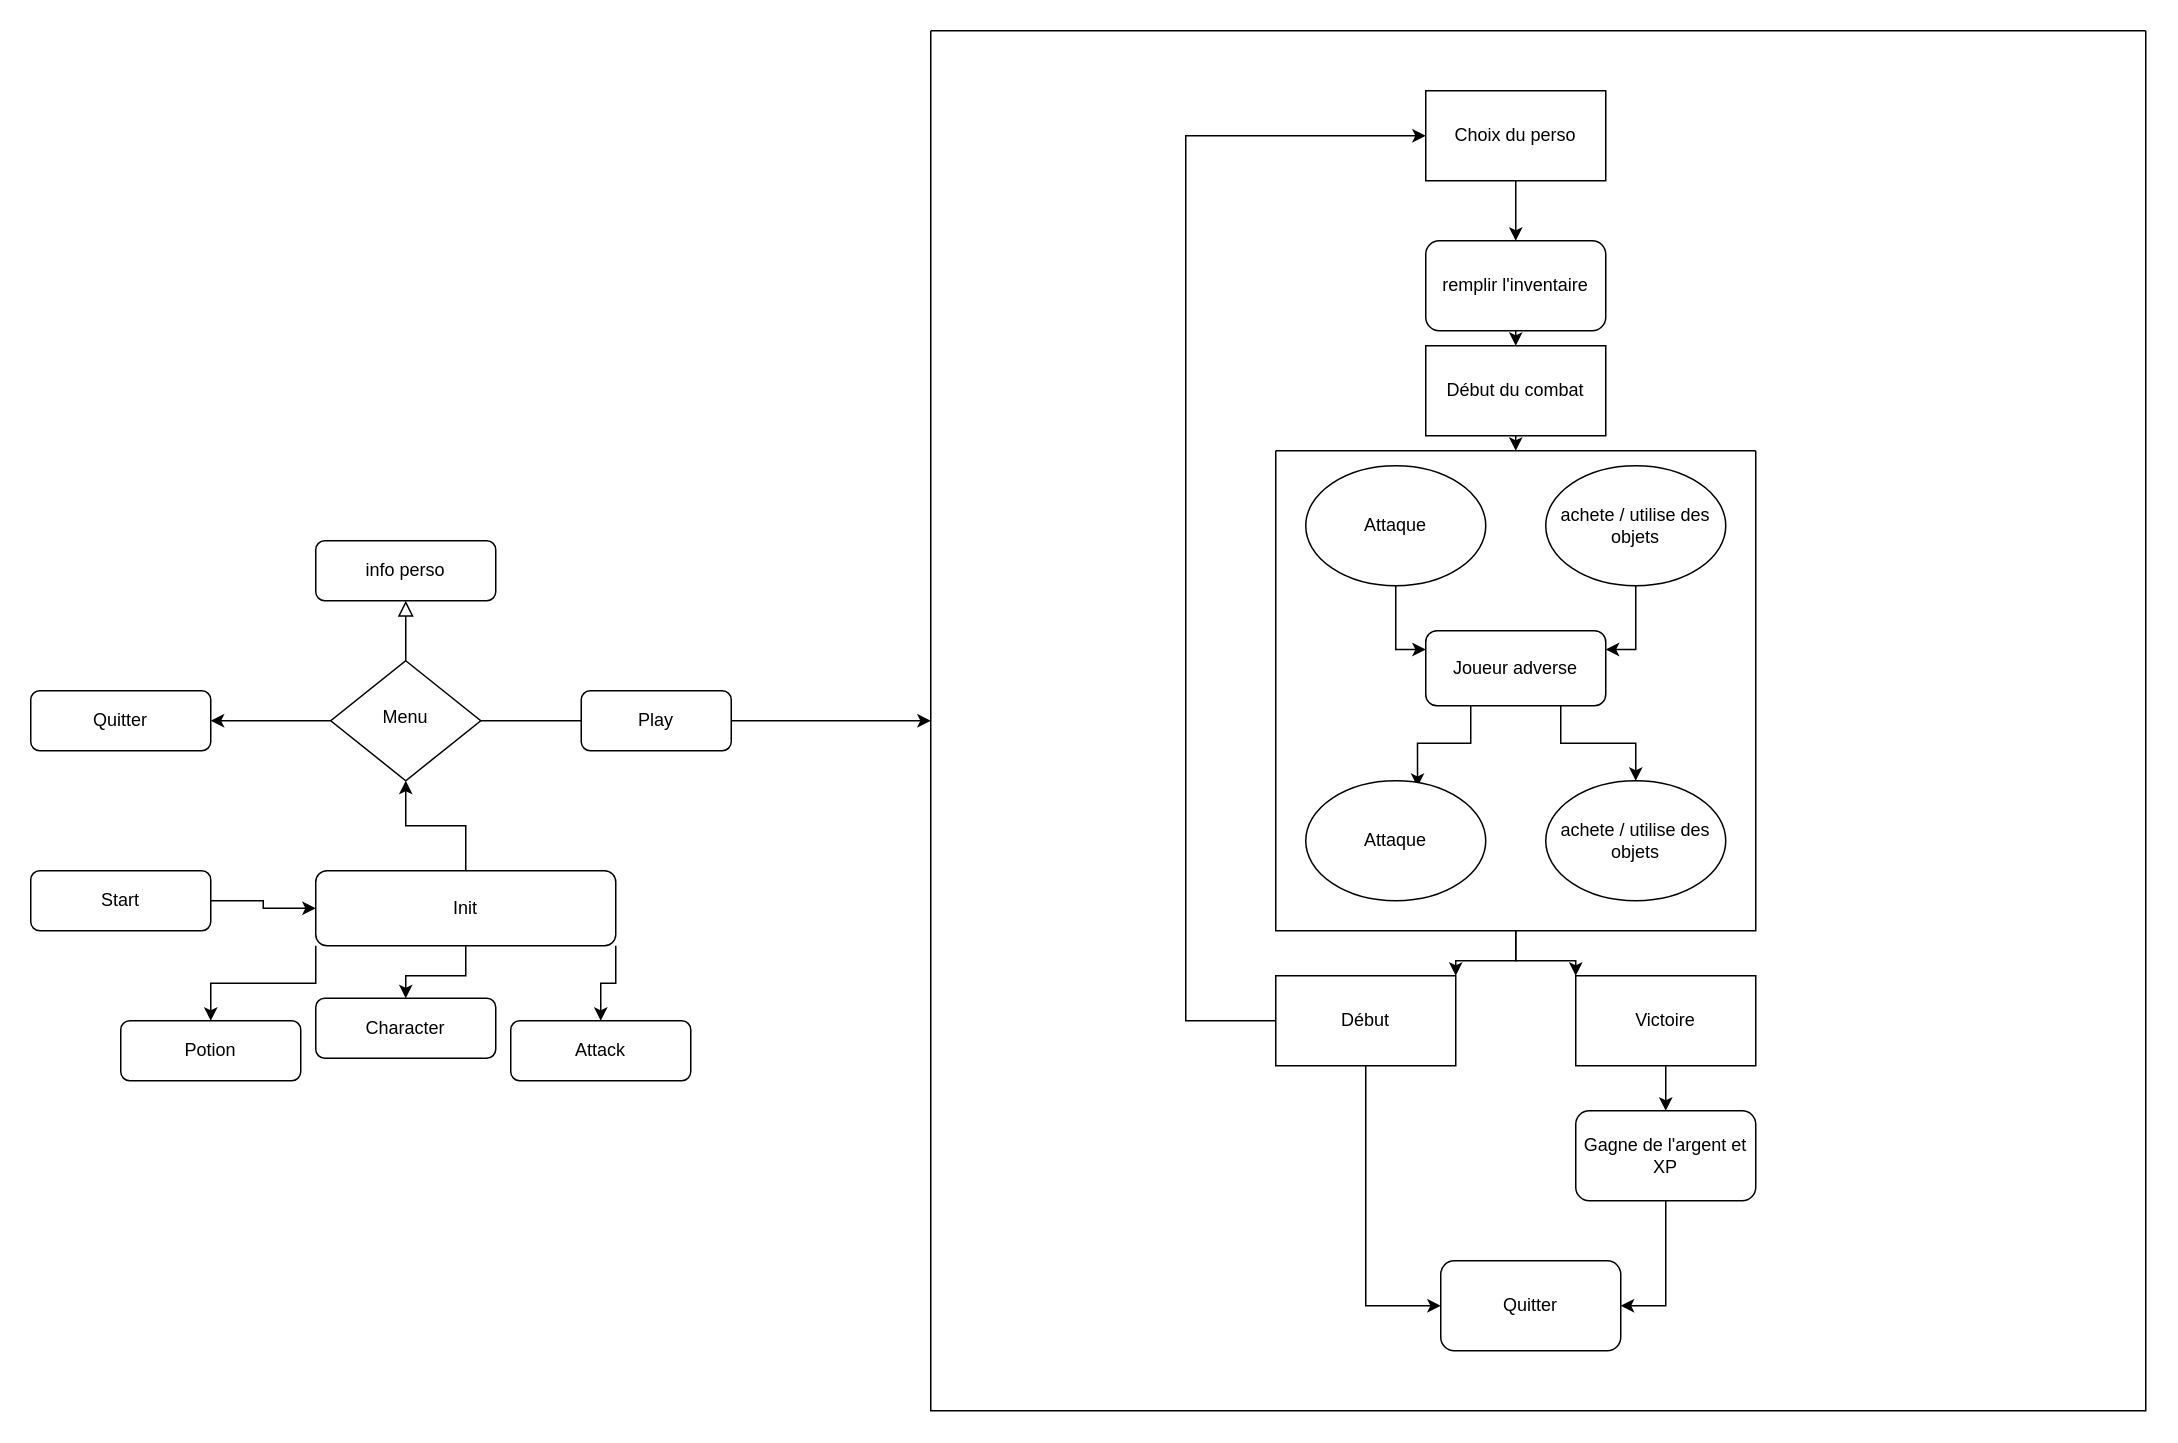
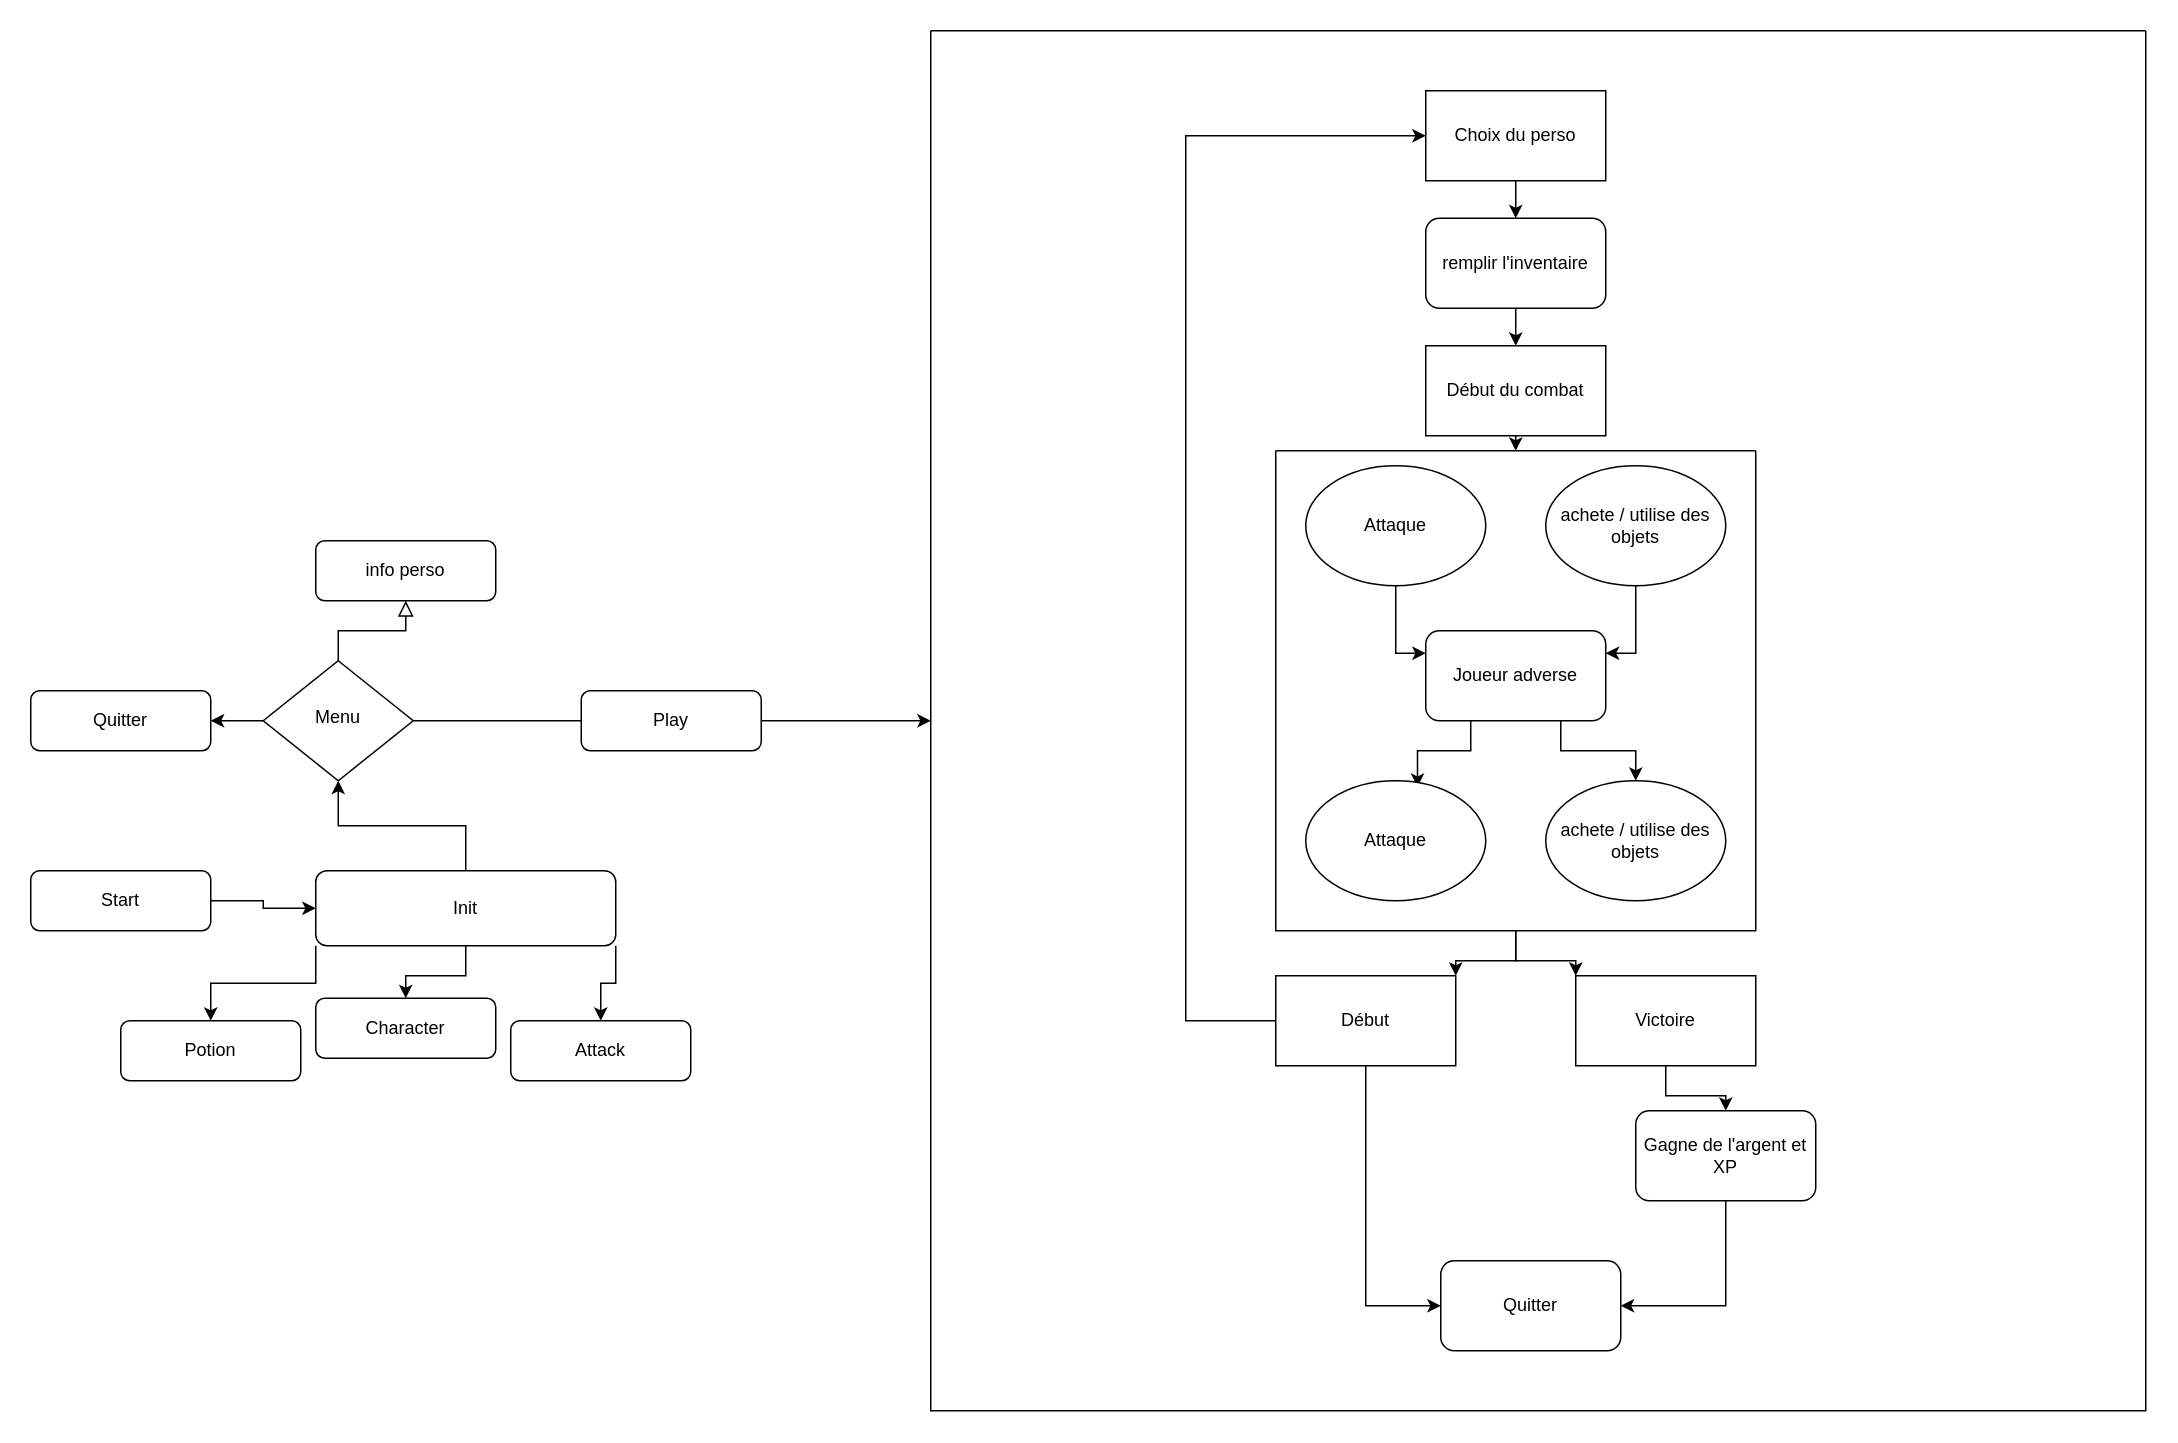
  <mxCell id="0" />
  <mxCell id="1" parent="0" />
  <mxCell id="2" style="edgeStyle=orthogonalEdgeStyle;rounded=0;orthogonalLoop=1;jettySize=auto;html=1;exitX=1;exitY=0.5;exitDx=0;exitDy=0;entryX=0;entryY=0.5;entryDx=0;entryDy=0;" parent="1" source="3" target="16" edge="1"><mxGeometry relative="1" as="geometry" /></mxCell>
  <mxCell id="3" value="Start" style="rounded=1;whiteSpace=wrap;html=1;fontSize=12;glass=0;strokeWidth=1;shadow=0;" parent="1" vertex="1"><mxGeometry x="20" y="580" width="120" height="40" as="geometry" /></mxCell>
  <mxCell id="4" value="" style="edgeStyle=orthogonalEdgeStyle;rounded=0;html=1;jettySize=auto;orthogonalLoop=1;fontSize=11;endArrow=block;endFill=0;endSize=8;strokeWidth=1;shadow=0;labelBackgroundColor=none;" parent="1" source="7" target="8" edge="1"><mxGeometry y="10" relative="1" as="geometry"><mxPoint as="offset" /></mxGeometry></mxCell>
  <mxCell id="5" style="edgeStyle=orthogonalEdgeStyle;rounded=0;orthogonalLoop=1;jettySize=auto;html=1;exitX=0;exitY=0.5;exitDx=0;exitDy=0;" parent="1" source="7" target="9" edge="1"><mxGeometry relative="1" as="geometry" /></mxCell>
  <mxCell id="6" style="edgeStyle=orthogonalEdgeStyle;rounded=0;orthogonalLoop=1;jettySize=auto;html=1;exitX=1;exitY=0.5;exitDx=0;exitDy=0;entryX=0;entryY=0.5;entryDx=0;entryDy=0;endArrow=none;" parent="1" source="7" target="11" edge="1"><mxGeometry relative="1" as="geometry" /></mxCell>
- <mxCell id="7" value="Menu" style="rhombus;whiteSpace=wrap;html=1;shadow=0;fontFamily=Helvetica;fontSize=12;align=center;strokeWidth=1;spacing=6;spacingTop=-4;" parent="1" vertex="1"><mxGeometry x="220" y="440" width="100" height="80" as="geometry" /></mxCell>
+ <mxCell id="7" value="Menu" style="rhombus;whiteSpace=wrap;html=1;shadow=0;fontFamily=Helvetica;fontSize=12;align=center;strokeWidth=1;spacing=6;spacingTop=-4;" parent="1" vertex="1"><mxGeometry x="175" y="440" width="100" height="80" as="geometry" /></mxCell>
  <mxCell id="8" value="info perso" style="rounded=1;whiteSpace=wrap;html=1;fontSize=12;glass=0;strokeWidth=1;shadow=0;" parent="1" vertex="1"><mxGeometry x="210" y="360" width="120" height="40" as="geometry" /></mxCell>
  <mxCell id="9" value="Quitter" style="rounded=1;whiteSpace=wrap;html=1;fontSize=12;glass=0;strokeWidth=1;shadow=0;" parent="1" vertex="1"><mxGeometry x="20" y="460" width="120" height="40" as="geometry" /></mxCell>
  <mxCell id="10" style="edgeStyle=orthogonalEdgeStyle;rounded=0;orthogonalLoop=1;jettySize=auto;html=1;exitX=1;exitY=0.5;exitDx=0;exitDy=0;entryX=0;entryY=0.5;entryDx=0;entryDy=0;" parent="1" source="11" target="20" edge="1"><mxGeometry relative="1" as="geometry" /></mxCell>
- <mxCell id="11" value="Play" style="rounded=1;whiteSpace=wrap;html=1;fontSize=12;glass=0;strokeWidth=1;shadow=0;" parent="1" vertex="1"><mxGeometry x="387" y="460" width="100" height="40" as="geometry" /></mxCell>
+ <mxCell id="11" value="Play" style="rounded=1;whiteSpace=wrap;html=1;fontSize=12;glass=0;strokeWidth=1;shadow=0;" parent="1" vertex="1"><mxGeometry x="387" y="460" width="120" height="40" as="geometry" /></mxCell>
  <mxCell id="12" style="edgeStyle=orthogonalEdgeStyle;rounded=0;orthogonalLoop=1;jettySize=auto;html=1;exitX=0.5;exitY=1;exitDx=0;exitDy=0;entryX=0.5;entryY=0;entryDx=0;entryDy=0;" parent="1" source="16" target="17" edge="1"><mxGeometry relative="1" as="geometry" /></mxCell>
  <mxCell id="13" style="edgeStyle=orthogonalEdgeStyle;rounded=0;orthogonalLoop=1;jettySize=auto;html=1;exitX=0;exitY=1;exitDx=0;exitDy=0;entryX=0.5;entryY=0;entryDx=0;entryDy=0;" parent="1" source="16" target="19" edge="1"><mxGeometry relative="1" as="geometry" /></mxCell>
  <mxCell id="14" style="edgeStyle=orthogonalEdgeStyle;rounded=0;orthogonalLoop=1;jettySize=auto;html=1;exitX=1;exitY=1;exitDx=0;exitDy=0;entryX=0.5;entryY=0;entryDx=0;entryDy=0;" parent="1" source="16" target="18" edge="1"><mxGeometry relative="1" as="geometry" /></mxCell>
  <mxCell id="15" style="edgeStyle=orthogonalEdgeStyle;rounded=0;orthogonalLoop=1;jettySize=auto;html=1;exitX=0.5;exitY=0;exitDx=0;exitDy=0;entryX=0.5;entryY=1;entryDx=0;entryDy=0;" parent="1" source="16" target="7" edge="1"><mxGeometry relative="1" as="geometry" /></mxCell>
  <mxCell id="16" value="Init" style="rounded=1;whiteSpace=wrap;html=1;fontSize=12;glass=0;strokeWidth=1;shadow=0;" parent="1" vertex="1"><mxGeometry x="210" y="580" width="200" height="50" as="geometry" /></mxCell>
  <mxCell id="17" value="Character" style="rounded=1;whiteSpace=wrap;html=1;fontSize=12;glass=0;strokeWidth=1;shadow=0;" parent="1" vertex="1"><mxGeometry x="210" y="665" width="120" height="40" as="geometry" /></mxCell>
  <mxCell id="18" value="Attack" style="rounded=1;whiteSpace=wrap;html=1;fontSize=12;glass=0;strokeWidth=1;shadow=0;" parent="1" vertex="1"><mxGeometry x="340" y="680" width="120" height="40" as="geometry" /></mxCell>
  <mxCell id="19" value="Potion" style="rounded=1;whiteSpace=wrap;html=1;fontSize=12;glass=0;strokeWidth=1;shadow=0;" parent="1" vertex="1"><mxGeometry x="80" y="680" width="120" height="40" as="geometry" /></mxCell>
  <mxCell id="20" value="" style="swimlane;startSize=0;" parent="1" vertex="1"><mxGeometry x="620" y="20" width="810" height="920" as="geometry" /></mxCell>
  <mxCell id="21" style="edgeStyle=orthogonalEdgeStyle;rounded=0;orthogonalLoop=1;jettySize=auto;html=1;exitX=0.5;exitY=1;exitDx=0;exitDy=0;entryX=0.5;entryY=0;entryDx=0;entryDy=0;" parent="20" source="22" target="24" edge="1"><mxGeometry relative="1" as="geometry" /></mxCell>
  <mxCell id="22" value="Choix du perso" style="rounded=0;whiteSpace=wrap;html=1;" parent="20" vertex="1"><mxGeometry x="330" y="40" width="120" height="60" as="geometry" /></mxCell>
  <mxCell id="23" style="edgeStyle=orthogonalEdgeStyle;rounded=0;orthogonalLoop=1;jettySize=auto;html=1;exitX=0.5;exitY=1;exitDx=0;exitDy=0;entryX=0.5;entryY=0;entryDx=0;entryDy=0;" parent="20" source="24" target="26" edge="1"><mxGeometry relative="1" as="geometry" /></mxCell>
- <mxCell id="24" value="remplir l'inventaire" style="rounded=1;whiteSpace=wrap;html=1;" parent="20" vertex="1"><mxGeometry x="330" y="140" width="120" height="60" as="geometry" /></mxCell>
+ <mxCell id="24" value="remplir l'inventaire" style="rounded=1;whiteSpace=wrap;html=1;" parent="20" vertex="1"><mxGeometry x="330" y="125" width="120" height="60" as="geometry" /></mxCell>
  <mxCell id="25" style="edgeStyle=orthogonalEdgeStyle;rounded=0;orthogonalLoop=1;jettySize=auto;html=1;exitX=0.5;exitY=1;exitDx=0;exitDy=0;entryX=0.5;entryY=0;entryDx=0;entryDy=0;" parent="20" source="26" target="38" edge="1"><mxGeometry relative="1" as="geometry" /></mxCell>
  <mxCell id="26" value="Début du combat" style="rounded=0;whiteSpace=wrap;html=1;" parent="20" vertex="1"><mxGeometry x="330" y="210" width="120" height="60" as="geometry" /></mxCell>
  <mxCell id="27" style="edgeStyle=orthogonalEdgeStyle;rounded=0;orthogonalLoop=1;jettySize=auto;html=1;exitX=0.5;exitY=1;exitDx=0;exitDy=0;entryX=0;entryY=0.25;entryDx=0;entryDy=0;" parent="20" source="28" target="33" edge="1"><mxGeometry relative="1" as="geometry" /></mxCell>
  <mxCell id="28" value="Attaque" style="ellipse;whiteSpace=wrap;html=1;" parent="20" vertex="1"><mxGeometry x="250" y="290" width="120" height="80" as="geometry" /></mxCell>
  <mxCell id="29" style="edgeStyle=orthogonalEdgeStyle;rounded=0;orthogonalLoop=1;jettySize=auto;html=1;exitX=0.5;exitY=1;exitDx=0;exitDy=0;entryX=1;entryY=0.25;entryDx=0;entryDy=0;" parent="20" source="30" target="33" edge="1"><mxGeometry relative="1" as="geometry" /></mxCell>
  <mxCell id="30" value="achete / utilise des objets" style="ellipse;whiteSpace=wrap;html=1;" parent="20" vertex="1"><mxGeometry x="410" y="290" width="120" height="80" as="geometry" /></mxCell>
  <mxCell id="31" style="edgeStyle=orthogonalEdgeStyle;rounded=0;orthogonalLoop=1;jettySize=auto;html=1;exitX=0.25;exitY=1;exitDx=0;exitDy=0;entryX=0.621;entryY=0.051;entryDx=0;entryDy=0;entryPerimeter=0;" parent="20" source="33" target="34" edge="1"><mxGeometry relative="1" as="geometry" /></mxCell>
  <mxCell id="32" style="edgeStyle=orthogonalEdgeStyle;rounded=0;orthogonalLoop=1;jettySize=auto;html=1;exitX=0.75;exitY=1;exitDx=0;exitDy=0;entryX=0.5;entryY=0;entryDx=0;entryDy=0;" parent="20" source="33" target="35" edge="1"><mxGeometry relative="1" as="geometry" /></mxCell>
- <mxCell id="33" value="Joueur adverse" style="rounded=1;whiteSpace=wrap;html=1;" parent="20" vertex="1"><mxGeometry x="330" y="400" width="120" height="50" as="geometry" /></mxCell>
+ <mxCell id="33" value="Joueur adverse" style="rounded=1;whiteSpace=wrap;html=1;" parent="20" vertex="1"><mxGeometry x="330" y="400" width="120" height="60" as="geometry" /></mxCell>
  <mxCell id="34" value="Attaque" style="ellipse;whiteSpace=wrap;html=1;" parent="20" vertex="1"><mxGeometry x="250" y="500" width="120" height="80" as="geometry" /></mxCell>
  <mxCell id="35" value="achete / utilise des objets" style="ellipse;whiteSpace=wrap;html=1;" parent="20" vertex="1"><mxGeometry x="410" y="500" width="120" height="80" as="geometry" /></mxCell>
  <mxCell id="36" style="edgeStyle=orthogonalEdgeStyle;rounded=0;orthogonalLoop=1;jettySize=auto;html=1;exitX=0.5;exitY=1;exitDx=0;exitDy=0;entryX=1;entryY=0;entryDx=0;entryDy=0;" parent="20" source="38" target="41" edge="1"><mxGeometry relative="1" as="geometry" /></mxCell>
  <mxCell id="37" style="edgeStyle=orthogonalEdgeStyle;rounded=0;orthogonalLoop=1;jettySize=auto;html=1;exitX=0.5;exitY=1;exitDx=0;exitDy=0;entryX=0;entryY=0;entryDx=0;entryDy=0;" parent="20" source="38" target="43" edge="1"><mxGeometry relative="1" as="geometry" /></mxCell>
  <mxCell id="38" value="" style="swimlane;startSize=0;" parent="20" vertex="1"><mxGeometry x="230" y="280" width="320" height="320" as="geometry" /></mxCell>
  <mxCell id="39" style="edgeStyle=orthogonalEdgeStyle;rounded=0;orthogonalLoop=1;jettySize=auto;html=1;exitX=0;exitY=0.5;exitDx=0;exitDy=0;entryX=0;entryY=0.5;entryDx=0;entryDy=0;" parent="20" source="41" target="22" edge="1"><mxGeometry relative="1" as="geometry"><Array as="points"><mxPoint x="170" y="660" /><mxPoint x="170" y="70" /></Array></mxGeometry></mxCell>
  <mxCell id="40" style="edgeStyle=orthogonalEdgeStyle;rounded=0;orthogonalLoop=1;jettySize=auto;html=1;exitX=0.5;exitY=1;exitDx=0;exitDy=0;entryX=0;entryY=0.5;entryDx=0;entryDy=0;" parent="20" source="41" target="46" edge="1"><mxGeometry relative="1" as="geometry" /></mxCell>
  <mxCell id="41" value="Début" style="rounded=0;whiteSpace=wrap;html=1;" parent="20" vertex="1"><mxGeometry x="230" y="630" width="120" height="60" as="geometry" /></mxCell>
  <mxCell id="42" style="edgeStyle=orthogonalEdgeStyle;rounded=0;orthogonalLoop=1;jettySize=auto;html=1;exitX=0.5;exitY=1;exitDx=0;exitDy=0;entryX=0.5;entryY=0;entryDx=0;entryDy=0;" parent="20" source="43" target="45" edge="1"><mxGeometry relative="1" as="geometry" /></mxCell>
  <mxCell id="43" value="Victoire" style="rounded=0;whiteSpace=wrap;html=1;" parent="20" vertex="1"><mxGeometry x="430" y="630" width="120" height="60" as="geometry" /></mxCell>
  <mxCell id="44" style="edgeStyle=orthogonalEdgeStyle;rounded=0;orthogonalLoop=1;jettySize=auto;html=1;exitX=0.5;exitY=1;exitDx=0;exitDy=0;entryX=1;entryY=0.5;entryDx=0;entryDy=0;" parent="20" source="45" target="46" edge="1"><mxGeometry relative="1" as="geometry" /></mxCell>
- <mxCell id="45" value="Gagne de l'argent et XP" style="rounded=1;whiteSpace=wrap;html=1;" parent="20" vertex="1"><mxGeometry x="430" y="720" width="120" height="60" as="geometry" /></mxCell>
+ <mxCell id="45" value="Gagne de l'argent et XP" style="rounded=1;whiteSpace=wrap;html=1;" parent="20" vertex="1"><mxGeometry x="470" y="720" width="120" height="60" as="geometry" /></mxCell>
  <mxCell id="46" value="Quitter" style="rounded=1;whiteSpace=wrap;html=1;" parent="20" vertex="1"><mxGeometry x="340" y="820" width="120" height="60" as="geometry" /></mxCell>
